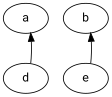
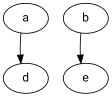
  digraph {
    fontname="Roboto Mono"
    node [Weight=1 fontname="Roboto Mono"]
    edge [fontname="Roboto Mono"]
    a
    d
    b [Weight=3]
    e [Weight=3]
-   d -> a [Weight=3]
-   e -> b [Weight=2]
+   a -> d [Weight=3]
+   b -> e [Weight=2]
  }
